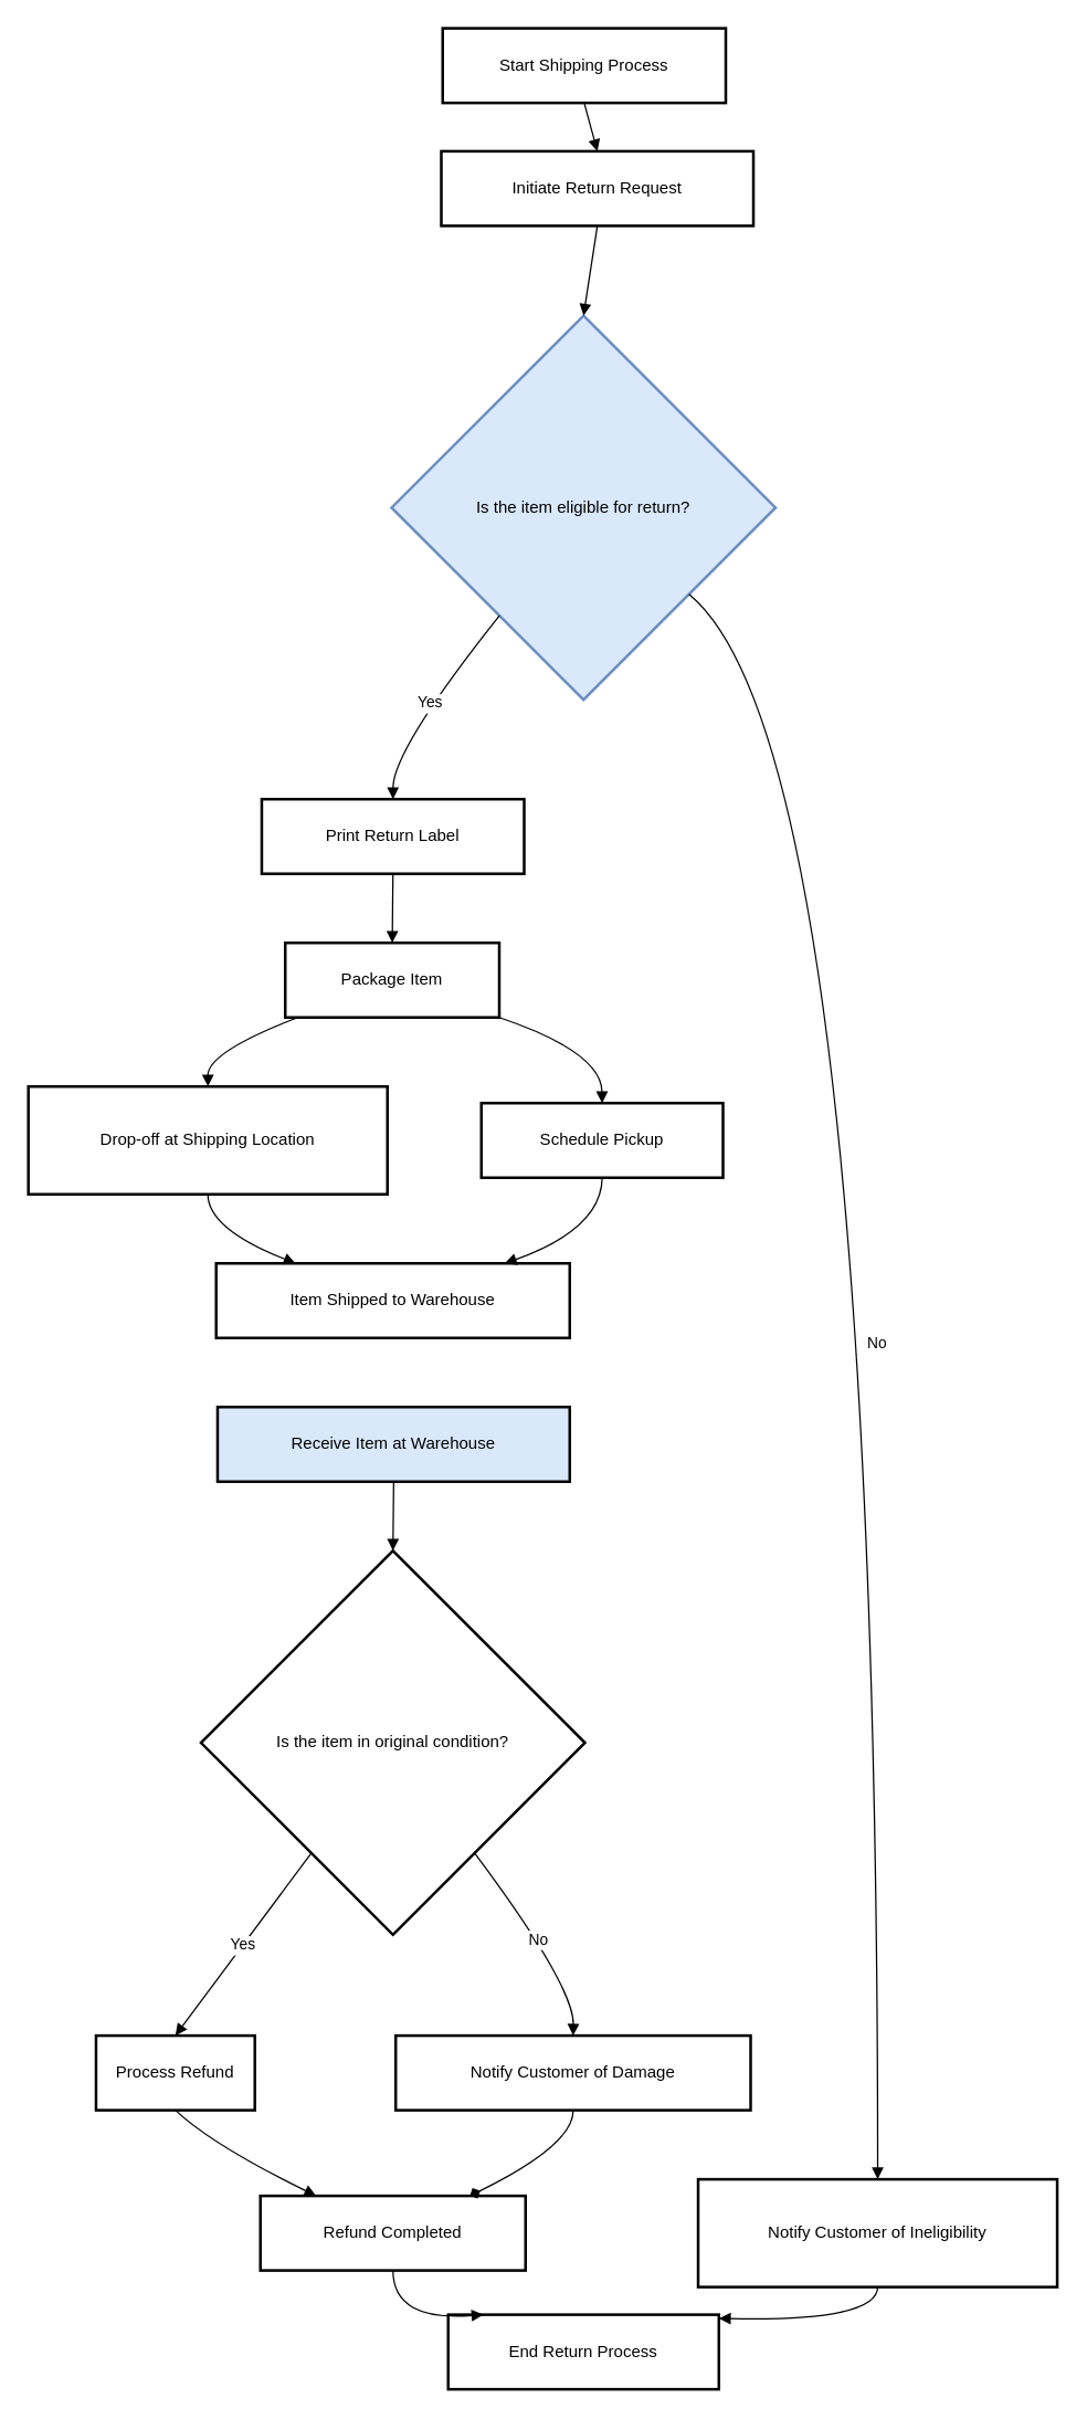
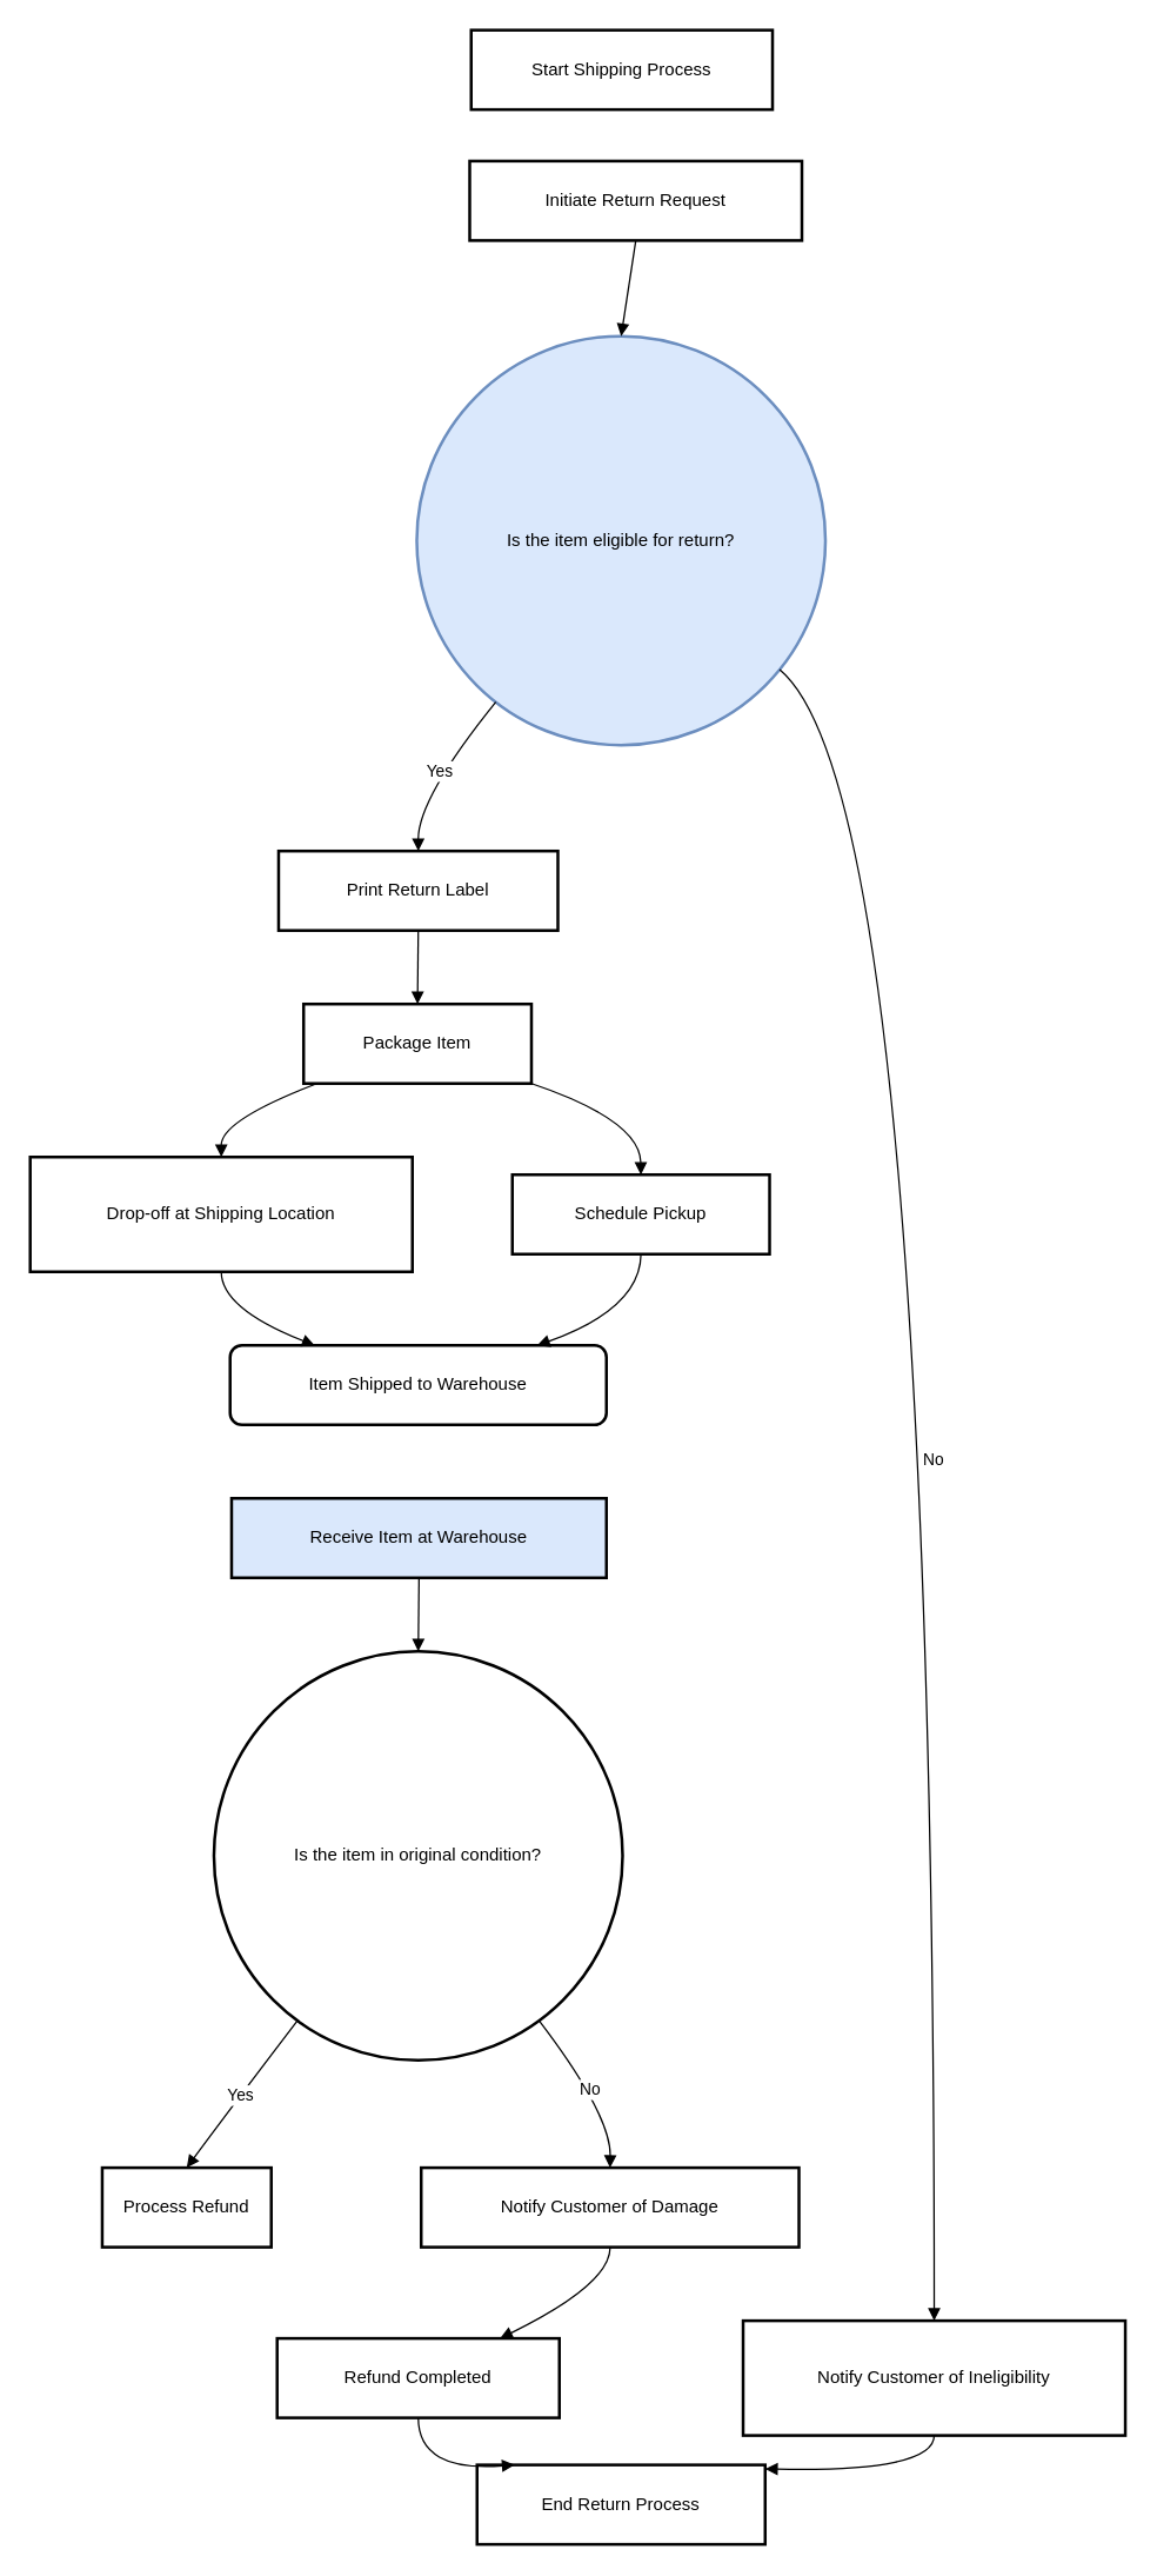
  <mxCell id="0" />
  <mxCell id="1" parent="0" />
  <mxCell id="2" value="Start Shipping Process" style="whiteSpace=wrap;strokeWidth=2;" vertex="1" parent="1"><mxGeometry x="320" y="20" width="205" height="54" as="geometry" /></mxCell>
  <mxCell id="3" value="Initiate Return Request" style="whiteSpace=wrap;strokeWidth=2;" vertex="1" parent="1"><mxGeometry x="319" y="109" width="226" height="54" as="geometry" /></mxCell>
- <mxCell id="4" value="Is the item eligible for return?" style="rhombus;strokeWidth=2;whiteSpace=wrap;fillColor=#dae8fc;strokeColor=#6c8ebf;" vertex="1" parent="1"><mxGeometry x="283" y="228" width="278" height="278" as="geometry" /></mxCell>
+ <mxCell id="4" value="Is the item eligible for return?" style="ellipse;strokeWidth=2;whiteSpace=wrap;fillColor=#dae8fc;strokeColor=#6c8ebf;" vertex="1" parent="1"><mxGeometry x="283" y="228" width="278" height="278" as="geometry" /></mxCell>
  <mxCell id="5" value="Print Return Label" style="whiteSpace=wrap;strokeWidth=2;" vertex="1" parent="1"><mxGeometry x="189" y="578" width="190" height="54" as="geometry" /></mxCell>
  <mxCell id="6" value="Notify Customer of Ineligibility" style="whiteSpace=wrap;strokeWidth=2;" vertex="1" parent="1"><mxGeometry x="505" y="1577" width="260" height="78" as="geometry" /></mxCell>
  <mxCell id="7" value="Package Item" style="whiteSpace=wrap;strokeWidth=2;" vertex="1" parent="1"><mxGeometry x="206" y="682" width="155" height="54" as="geometry" /></mxCell>
  <mxCell id="8" value="Drop-off at Shipping Location" style="whiteSpace=wrap;strokeWidth=2;" vertex="1" parent="1"><mxGeometry x="20" y="786" width="260" height="78" as="geometry" /></mxCell>
  <mxCell id="9" value="Schedule Pickup" style="whiteSpace=wrap;strokeWidth=2;" vertex="1" parent="1"><mxGeometry x="348" y="798" width="175" height="54" as="geometry" /></mxCell>
- <mxCell id="10" value="Item Shipped to Warehouse" style="whiteSpace=wrap;strokeWidth=2;" vertex="1" parent="1"><mxGeometry x="156" y="914" width="256" height="54" as="geometry" /></mxCell>
+ <mxCell id="10" value="Item Shipped to Warehouse" style="whiteSpace=wrap;strokeWidth=2;rounded=1;" vertex="1" parent="1"><mxGeometry x="156" y="914" width="256" height="54" as="geometry" /></mxCell>
  <mxCell id="11" value="Receive Item at Warehouse" style="whiteSpace=wrap;strokeWidth=2;fillColor=#dae8fc;" vertex="1" parent="1"><mxGeometry x="157" y="1018" width="255" height="54" as="geometry" /></mxCell>
- <mxCell id="12" value="Is the item in original condition?" style="rhombus;strokeWidth=2;whiteSpace=wrap;" vertex="1" parent="1"><mxGeometry x="145" y="1122" width="278" height="278" as="geometry" /></mxCell>
+ <mxCell id="12" value="Is the item in original condition?" style="ellipse;strokeWidth=2;whiteSpace=wrap;" vertex="1" parent="1"><mxGeometry x="145" y="1122" width="278" height="278" as="geometry" /></mxCell>
  <mxCell id="13" value="Process Refund" style="whiteSpace=wrap;strokeWidth=2;" vertex="1" parent="1"><mxGeometry x="69" y="1473" width="115" height="54" as="geometry" /></mxCell>
  <mxCell id="14" value="Notify Customer of Damage" style="whiteSpace=wrap;strokeWidth=2;" vertex="1" parent="1"><mxGeometry x="286" y="1473" width="257" height="54" as="geometry" /></mxCell>
  <mxCell id="15" value="Refund Completed" style="whiteSpace=wrap;strokeWidth=2;" vertex="1" parent="1"><mxGeometry x="188" y="1589" width="192" height="54" as="geometry" /></mxCell>
  <mxCell id="16" value="End Return Process" style="whiteSpace=wrap;strokeWidth=2;" vertex="1" parent="1"><mxGeometry x="324" y="1675" width="196" height="54" as="geometry" /></mxCell>
- <mxCell id="17" value="" style="curved=1;startArrow=none;endArrow=block;exitX=0.5;exitY=1;entryX=0.5;entryY=0;rounded=0;" edge="1" parent="1" source="2" target="3"><mxGeometry relative="1" as="geometry"><Array as="points" /></mxGeometry></mxCell>
  <mxCell id="18" value="" style="curved=1;startArrow=none;endArrow=block;exitX=0.5;exitY=1;entryX=0.5;entryY=0;rounded=0;" edge="1" parent="1" source="3" target="4"><mxGeometry relative="1" as="geometry"><Array as="points" /></mxGeometry></mxCell>
  <mxCell id="19" value="Yes" style="curved=1;startArrow=none;endArrow=block;exitX=0.11;exitY=1;entryX=0.5;entryY=0.01;rounded=0;" edge="1" parent="1" source="4" target="5"><mxGeometry relative="1" as="geometry"><Array as="points"><mxPoint x="284" y="542" /></Array></mxGeometry></mxCell>
  <mxCell id="20" value="No" style="curved=1;startArrow=none;endArrow=block;exitX=1;exitY=0.91;entryX=0.5;entryY=0;rounded=0;" edge="1" parent="1" source="4" target="6"><mxGeometry relative="1" as="geometry"><Array as="points"><mxPoint x="635" y="542" /></Array></mxGeometry></mxCell>
  <mxCell id="21" value="" style="curved=1;startArrow=none;endArrow=block;exitX=0.5;exitY=1.01;entryX=0.5;entryY=0.01;rounded=0;" edge="1" parent="1" source="5" target="7"><mxGeometry relative="1" as="geometry"><Array as="points" /></mxGeometry></mxCell>
  <mxCell id="22" value="" style="curved=1;startArrow=none;endArrow=block;exitX=0.05;exitY=1.01;entryX=0.5;entryY=0.01;rounded=0;" edge="1" parent="1" source="7" target="8"><mxGeometry relative="1" as="geometry"><Array as="points"><mxPoint x="150" y="761" /></Array></mxGeometry></mxCell>
  <mxCell id="23" value="" style="curved=1;startArrow=none;endArrow=block;exitX=1;exitY=1;entryX=0.5;entryY=0.01;rounded=0;" edge="1" parent="1" source="7" target="9"><mxGeometry relative="1" as="geometry"><Array as="points"><mxPoint x="435" y="761" /></Array></mxGeometry></mxCell>
  <mxCell id="24" value="" style="curved=1;startArrow=none;endArrow=block;exitX=0.5;exitY=1.01;entryX=0.23;entryY=0.01;rounded=0;" edge="1" parent="1" source="8" target="10"><mxGeometry relative="1" as="geometry"><Array as="points"><mxPoint x="150" y="889" /></Array></mxGeometry></mxCell>
  <mxCell id="25" value="" style="curved=1;startArrow=none;endArrow=block;exitX=0.5;exitY=1.01;entryX=0.81;entryY=0.01;rounded=0;" edge="1" parent="1" source="9" target="10"><mxGeometry relative="1" as="geometry"><Array as="points"><mxPoint x="435" y="889" /></Array></mxGeometry></mxCell>
  <mxCell id="26" value="" style="curved=1;startArrow=none;endArrow=block;exitX=0.5;exitY=1.01;entryX=0.5;entryY=0;rounded=0;" edge="1" parent="1" source="11" target="12"><mxGeometry relative="1" as="geometry"><Array as="points" /></mxGeometry></mxCell>
  <mxCell id="27" value="Yes" style="curved=1;startArrow=none;endArrow=block;exitX=0.13;exitY=1;entryX=0.5;entryY=0;rounded=0;" edge="1" parent="1" source="12" target="13"><mxGeometry relative="1" as="geometry"><Array as="points"><mxPoint x="153" y="1437" /></Array></mxGeometry></mxCell>
  <mxCell id="28" value="No" style="curved=1;startArrow=none;endArrow=block;exitX=0.87;exitY=1;entryX=0.5;entryY=0;rounded=0;" edge="1" parent="1" source="12" target="14"><mxGeometry relative="1" as="geometry"><Array as="points"><mxPoint x="415" y="1437" /></Array></mxGeometry></mxCell>
- <mxCell id="29" value="" style="curved=1;startArrow=none;endArrow=block;exitX=0.5;exitY=1;entryX=0.21;entryY=0;rounded=0;" edge="1" parent="1" source="13" target="15"><mxGeometry relative="1" as="geometry"><Array as="points"><mxPoint x="153" y="1552" /></Array></mxGeometry></mxCell>
- <mxCell id="30" value="" style="curved=1;startArrow=none;endArrow=diamond;exitX=0.5;exitY=1;entryX=0.79;entryY=0;rounded=0;" edge="1" parent="1" source="14" target="15"><mxGeometry relative="1" as="geometry"><Array as="points"><mxPoint x="415" y="1552" /></Array></mxGeometry></mxCell>
+ <mxCell id="30" value="" style="curved=1;startArrow=none;endArrow=block;exitX=0.5;exitY=1;entryX=0.79;entryY=0;rounded=0;" edge="1" parent="1" source="14" target="15"><mxGeometry relative="1" as="geometry"><Array as="points"><mxPoint x="415" y="1552" /></Array></mxGeometry></mxCell>
  <mxCell id="31" value="" style="curved=1;startArrow=none;endArrow=block;exitX=0.5;exitY=1;entryX=0.13;entryY=0;rounded=0;" edge="1" parent="1" source="15" target="16"><mxGeometry relative="1" as="geometry"><Array as="points"><mxPoint x="284" y="1680" /></Array></mxGeometry></mxCell>
  <mxCell id="32" value="" style="curved=1;startArrow=none;endArrow=block;exitX=0.5;exitY=1;entryX=1;entryY=0.05;rounded=0;" edge="1" parent="1" source="6" target="16"><mxGeometry relative="1" as="geometry"><Array as="points"><mxPoint x="635" y="1680" /></Array></mxGeometry></mxCell>
